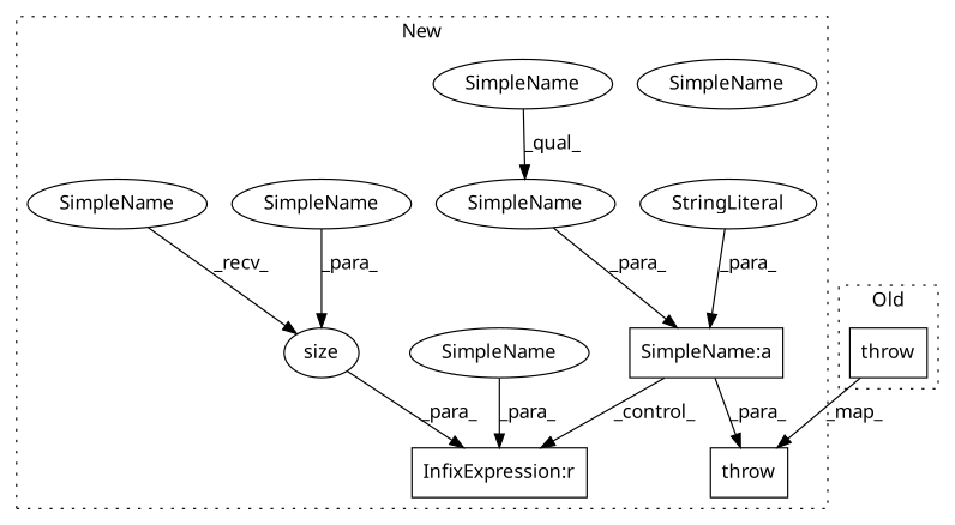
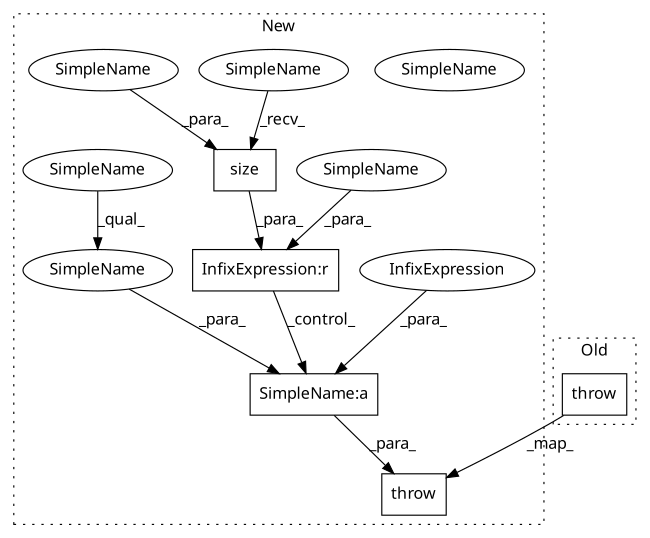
  digraph {
    fontname="Noto Sans"
    node [a=42 fontname="Noto Sans" l=16 s=9106 shape=ellipse]
    edge [fontname="Noto Sans"]
    n1 [a=53 l=6 label=throw s=9171 shape=box]
    n2 [a=27 l=3 label="SimpleName:a" s=9103 shape=box]
    n3 [a=27 l=4 label="InfixExpression:r" s=8983 shape=box]
-   n4 [a=32 l="5,1" label=size s="8961,8982"]
+   n4 [a=32 l="5,1" label=size s="8961,8982" shape=box]
    n5 [l=36 label=SimpleName]
-   n6 [a=45 l=4 label=StringLiteral s=9099]
+   n6 [a=45 l=4 label=InfixExpression s=9099]
    n7 [l=7 label=SimpleName s=8987]
    n8 [label=SimpleName s=8966]
    n9 [l=5 label=SimpleName s=8955]
    n10 [label=SimpleName s=8966]
    n11 [label=SimpleName]
    n12 [a=53 l=6 label=throw s=8278 shape=box]
    subgraph cluster_1 {
      label=New
      style=dotted
      n1
      n2
      n3
      n4
      n5
      n6
      n7
      n8
      n9
      n10
      n11
    }
    subgraph cluster_2 {
      label=Old
      style=dotted
      n12
    }
    n2 -> n1 [label=_para_]
-   n2 -> n3 [label=_control_]
+   n3 -> n2 [label=_control_]
    n4 -> n3 [label=_para_]
    n5 -> n2 [label=_para_]
    n6 -> n2 [label=_para_]
    n7 -> n3 [label=_para_]
    n9 -> n4 [label=_recv_]
    n10 -> n4 [label=_para_]
    n11 -> n5 [label=_qual_]
    n12 -> n1 [label=_map_]
  }
